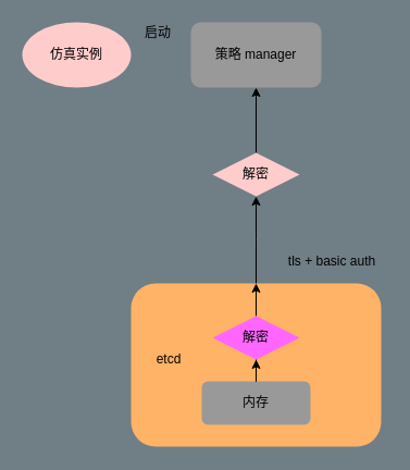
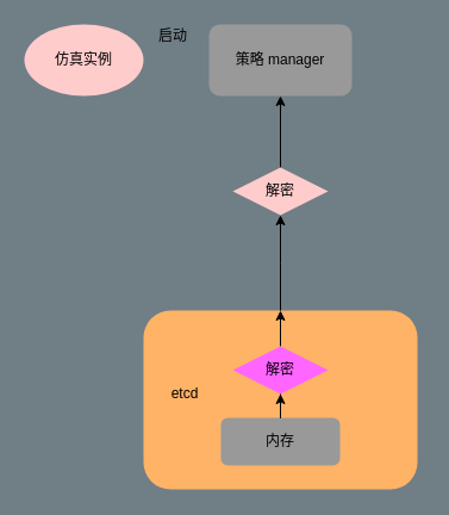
  <mxCell id="0" />
  <mxCell id="1" parent="0" />
  <mxCell id="2" value="" style="rounded=1;whiteSpace=wrap;html=1;fillColor=#FFB366;strokeColor=none;" vertex="1" parent="1"><mxGeometry x="120" y="260" width="230" height="150" as="geometry" /></mxCell>
  <mxCell id="3" value="策略 manager" style="rounded=1;whiteSpace=wrap;html=1;strokeColor=none;fillColor=#999999;" vertex="1" parent="1"><mxGeometry x="175" y="20" width="120" height="60" as="geometry" /></mxCell>
  <mxCell id="4" style="edgeStyle=orthogonalEdgeStyle;rounded=0;orthogonalLoop=1;jettySize=auto;html=1;entryX=0.5;entryY=0;entryDx=0;entryDy=0;startArrow=classic;startFill=1;endArrow=none;endFill=0;" edge="1" parent="1" source="6"><mxGeometry relative="1" as="geometry"><mxPoint x="235" y="260" as="targetPoint" /></mxGeometry></mxCell>
  <mxCell id="5" style="edgeStyle=orthogonalEdgeStyle;rounded=0;orthogonalLoop=1;jettySize=auto;html=1;entryX=0.5;entryY=1;entryDx=0;entryDy=0;startArrow=none;startFill=0;endArrow=classic;endFill=1;" edge="1" parent="1" source="6" target="3"><mxGeometry relative="1" as="geometry" /></mxCell>
  <mxCell id="6" value="解密" style="rhombus;whiteSpace=wrap;html=1;strokeColor=none;fillColor=#FFCCCC;" vertex="1" parent="1"><mxGeometry x="195" y="140" width="80" height="40" as="geometry" /></mxCell>
  <mxCell id="7" value="内存" style="rounded=1;whiteSpace=wrap;html=1;strokeColor=none;fillColor=#999999;" vertex="1" parent="1"><mxGeometry x="185" y="350" width="100" height="40" as="geometry" /></mxCell>
  <mxCell id="8" style="edgeStyle=orthogonalEdgeStyle;rounded=0;orthogonalLoop=1;jettySize=auto;html=1;entryX=0.5;entryY=0;entryDx=0;entryDy=0;startArrow=classic;startFill=1;endArrow=none;endFill=0;" edge="1" parent="1" source="10" target="7"><mxGeometry relative="1" as="geometry" /></mxCell>
  <mxCell id="9" style="edgeStyle=orthogonalEdgeStyle;rounded=0;orthogonalLoop=1;jettySize=auto;html=1;exitX=0.5;exitY=0;exitDx=0;exitDy=0;entryX=0.5;entryY=0;entryDx=0;entryDy=0;startArrow=none;startFill=0;endArrow=classic;endFill=1;" edge="1" parent="1" source="10" target="2"><mxGeometry relative="1" as="geometry" /></mxCell>
  <mxCell id="10" value="解密" style="rhombus;whiteSpace=wrap;html=1;strokeColor=none;fillColor=#FF66FF;" vertex="1" parent="1"><mxGeometry x="195" y="290" width="80" height="40" as="geometry" /></mxCell>
- <mxCell id="11" value="tls + basic auth" style="text;html=1;strokeColor=none;fillColor=none;align=center;verticalAlign=middle;whiteSpace=wrap;rounded=0;" vertex="1" parent="1"><mxGeometry x="255" y="230" width="100" height="20" as="geometry" /></mxCell>
  <mxCell id="12" value="etcd" style="text;html=1;strokeColor=none;fillColor=none;align=center;verticalAlign=middle;whiteSpace=wrap;rounded=0;" vertex="1" parent="1"><mxGeometry x="135" y="320" width="40" height="20" as="geometry" /></mxCell>
  <mxCell id="13" value="仿真实例" style="ellipse;whiteSpace=wrap;html=1;fillColor=#FFCCCC;strokeColor=none;" vertex="1" parent="1"><mxGeometry x="20" y="20" width="100" height="60" as="geometry" /></mxCell>
  <mxCell id="14" value="启动" style="text;html=1;strokeColor=none;fillColor=none;align=center;verticalAlign=middle;whiteSpace=wrap;rounded=0;" vertex="1" parent="1"><mxGeometry x="125" y="20" width="40" height="20" as="geometry" /></mxCell>
